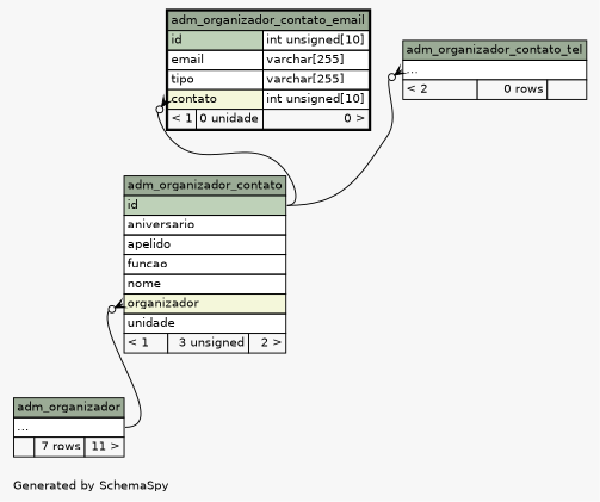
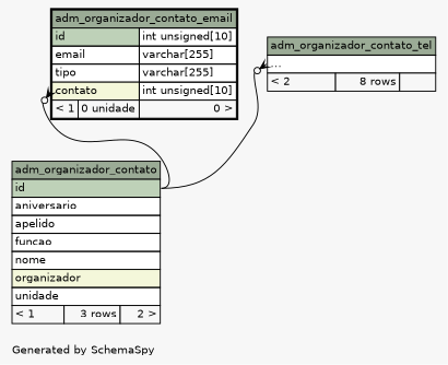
  digraph {
    bgcolor="#f7f7f7"
    fontname=Helvetica
    fontsize=11
    label="\nGenerated by SchemaSpy"
    labeljust=l
    nodesep=0.18
    rankdir=TB
    ranksep=0.46
    node [fontname=Helvetica fontsize=11 shape=plaintext]
    edge [arrowhead=none arrowsize=0.8 arrowtail=crowodot dir=back headport="id:e"]
-   n1 [label=<     <TABLE BORDER="0" CELLBORDER="1" CELLSPACING="0" BGCOLOR="#ffffff">       <TR><TD COLSPAN="3" BGCOLOR="#9bab96" ALIGN="CENTER">adm_organizador_contato</TD></TR>       <TR><TD PORT="id" COLSPAN="3" BGCOLOR="#bed1b8" ALIGN="LEFT">id</TD></TR>       <TR><TD PORT="aniversario" COLSPAN="3" ALIGN="LEFT">aniversario</TD></TR>       <TR><TD PORT="apelido" COLSPAN="3" ALIGN="LEFT">apelido</TD></TR>       <TR><TD PORT="funcao" COLSPAN="3" ALIGN="LEFT">funcao</TD></TR>       <TR><TD PORT="nome" COLSPAN="3" ALIGN="LEFT">nome</TD></TR>       <TR><TD PORT="organizador" COLSPAN="3" BGCOLOR="#f4f7da" ALIGN="LEFT">organizador</TD></TR>       <TR><TD PORT="unidade" COLSPAN="3" ALIGN="LEFT">unidade</TD></TR>       <TR><TD ALIGN="LEFT" BGCOLOR="#f7f7f7">&lt; 1</TD><TD ALIGN="RIGHT" BGCOLOR="#f7f7f7">3 unsigned</TD><TD ALIGN="RIGHT" BGCOLOR="#f7f7f7">2 &gt;</TD></TR>     </TABLE>>]
-   n2 [label=<     <TABLE BORDER="0" CELLBORDER="1" CELLSPACING="0" BGCOLOR="#ffffff">       <TR><TD COLSPAN="3" BGCOLOR="#9bab96" ALIGN="CENTER">adm_organizador</TD></TR>       <TR><TD PORT="elipses" COLSPAN="3" ALIGN="LEFT">...</TD></TR>       <TR><TD ALIGN="LEFT" BGCOLOR="#f7f7f7">  </TD><TD ALIGN="RIGHT" BGCOLOR="#f7f7f7">7 rows</TD><TD ALIGN="RIGHT" BGCOLOR="#f7f7f7">11 &gt;</TD></TR>     </TABLE>>]
+   n1 [label=<     <TABLE BORDER="0" CELLBORDER="1" CELLSPACING="0" BGCOLOR="#ffffff">       <TR><TD COLSPAN="3" BGCOLOR="#9bab96" ALIGN="CENTER">adm_organizador_contato</TD></TR>       <TR><TD PORT="id" COLSPAN="3" BGCOLOR="#bed1b8" ALIGN="LEFT">id</TD></TR>       <TR><TD PORT="aniversario" COLSPAN="3" ALIGN="LEFT">aniversario</TD></TR>       <TR><TD PORT="apelido" COLSPAN="3" ALIGN="LEFT">apelido</TD></TR>       <TR><TD PORT="funcao" COLSPAN="3" ALIGN="LEFT">funcao</TD></TR>       <TR><TD PORT="nome" COLSPAN="3" ALIGN="LEFT">nome</TD></TR>       <TR><TD PORT="organizador" COLSPAN="3" BGCOLOR="#f4f7da" ALIGN="LEFT">organizador</TD></TR>       <TR><TD PORT="unidade" COLSPAN="3" ALIGN="LEFT">unidade</TD></TR>       <TR><TD ALIGN="LEFT" BGCOLOR="#f7f7f7">&lt; 1</TD><TD ALIGN="RIGHT" BGCOLOR="#f7f7f7">3 rows</TD><TD ALIGN="RIGHT" BGCOLOR="#f7f7f7">2 &gt;</TD></TR>     </TABLE>>]
    n3 [label=<     <TABLE BORDER="2" CELLBORDER="1" CELLSPACING="0" BGCOLOR="#ffffff">       <TR><TD COLSPAN="3" BGCOLOR="#9bab96" ALIGN="CENTER">adm_organizador_contato_email</TD></TR>       <TR><TD PORT="id" COLSPAN="2" BGCOLOR="#bed1b8" ALIGN="LEFT">id</TD><TD PORT="id.type" ALIGN="LEFT">int unsigned[10]</TD></TR>       <TR><TD PORT="email" COLSPAN="2" ALIGN="LEFT">email</TD><TD PORT="email.type" ALIGN="LEFT">varchar[255]</TD></TR>       <TR><TD PORT="tipo" COLSPAN="2" ALIGN="LEFT">tipo</TD><TD PORT="tipo.type" ALIGN="LEFT">varchar[255]</TD></TR>       <TR><TD PORT="contato" COLSPAN="2" BGCOLOR="#f4f7da" ALIGN="LEFT">contato</TD><TD PORT="contato.type" ALIGN="LEFT">int unsigned[10]</TD></TR>       <TR><TD ALIGN="LEFT" BGCOLOR="#f7f7f7">&lt; 1</TD><TD ALIGN="RIGHT" BGCOLOR="#f7f7f7">0 unidade</TD><TD ALIGN="RIGHT" BGCOLOR="#f7f7f7">0 &gt;</TD></TR>     </TABLE>>]
-   n4 [label=<     <TABLE BORDER="0" CELLBORDER="1" CELLSPACING="0" BGCOLOR="#ffffff">       <TR><TD COLSPAN="3" BGCOLOR="#9bab96" ALIGN="CENTER">adm_organizador_contato_tel</TD></TR>       <TR><TD PORT="elipses" COLSPAN="3" ALIGN="LEFT">...</TD></TR>       <TR><TD ALIGN="LEFT" BGCOLOR="#f7f7f7">&lt; 2</TD><TD ALIGN="RIGHT" BGCOLOR="#f7f7f7">0 rows</TD><TD ALIGN="RIGHT" BGCOLOR="#f7f7f7">  </TD></TR>     </TABLE>>]
-   n1 -> n2 [headport="elipses:e" tailport="organizador:w"]
+   n4 [label=<     <TABLE BORDER="0" CELLBORDER="1" CELLSPACING="0" BGCOLOR="#ffffff">       <TR><TD COLSPAN="3" BGCOLOR="#9bab96" ALIGN="CENTER">adm_organizador_contato_tel</TD></TR>       <TR><TD PORT="elipses" COLSPAN="3" ALIGN="LEFT">...</TD></TR>       <TR><TD ALIGN="LEFT" BGCOLOR="#f7f7f7">&lt; 2</TD><TD ALIGN="RIGHT" BGCOLOR="#f7f7f7">8 rows</TD><TD ALIGN="RIGHT" BGCOLOR="#f7f7f7">  </TD></TR>     </TABLE>>]
    n3 -> n1 [tailport="contato:w"]
    n4 -> n1 [tailport="elipses:w"]
  }
